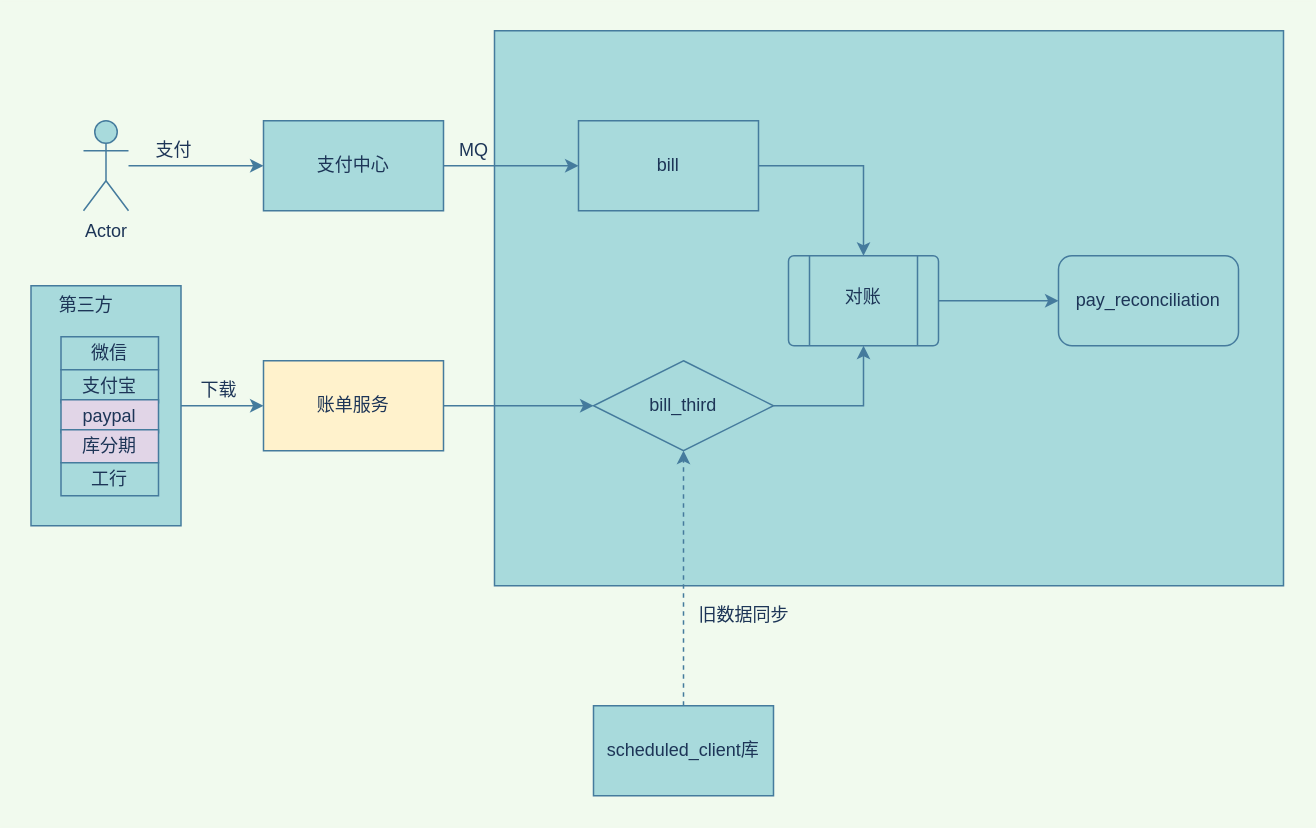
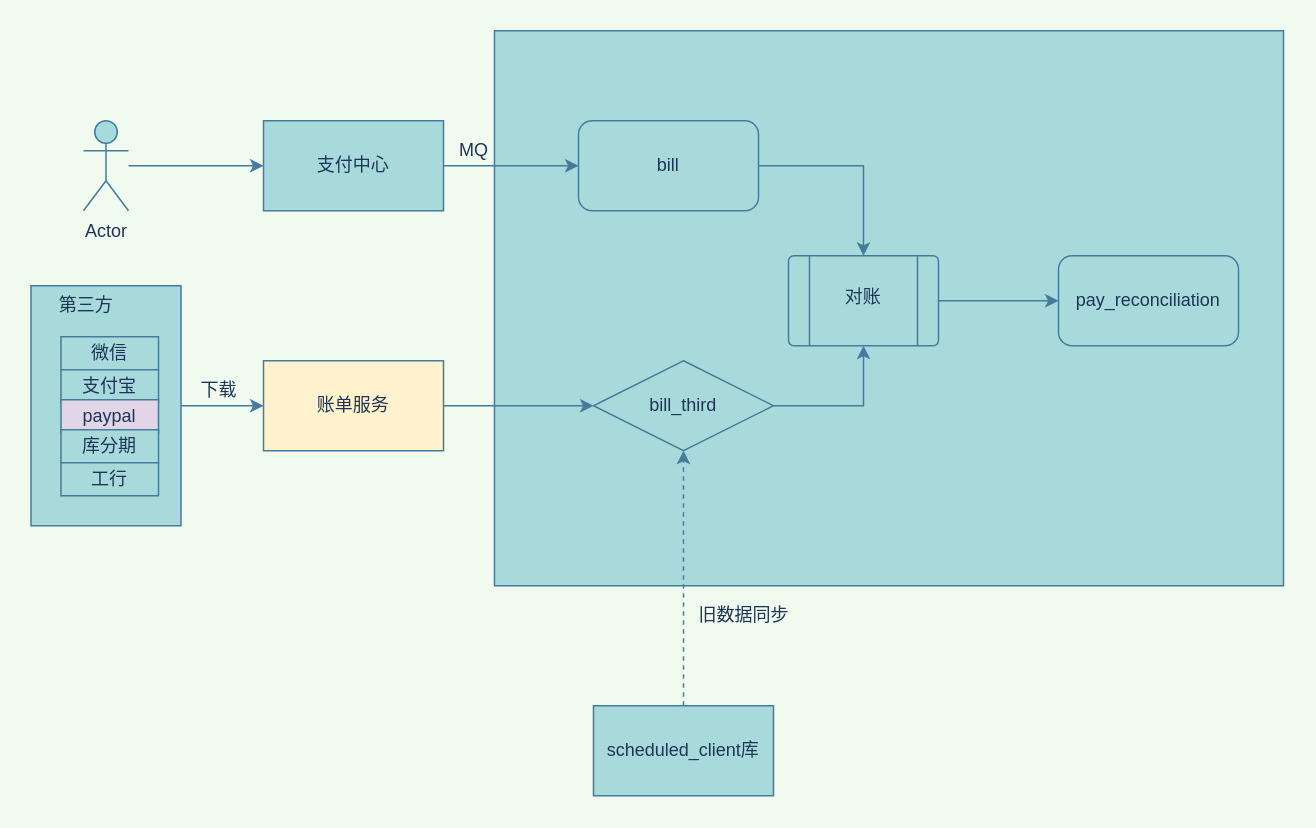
  <mxCell id="0" />
  <mxCell id="1" parent="0" />
  <mxCell id="2" style="edgeStyle=orthogonalEdgeStyle;rounded=0;orthogonalLoop=1;jettySize=auto;html=1;entryX=0;entryY=0.5;entryDx=0;entryDy=0;labelBackgroundColor=#F1FAEE;strokeColor=#457B9D;fontColor=#1D3557;" edge="1" parent="1" source="3" target="8"><mxGeometry relative="1" as="geometry" /></mxCell>
  <mxCell id="3" value="" style="rounded=0;whiteSpace=wrap;html=1;fillColor=#A8DADC;strokeColor=#457B9D;fontColor=#1D3557;" vertex="1" parent="1"><mxGeometry x="20" y="190" width="100" height="160" as="geometry" /></mxCell>
  <mxCell id="4" value="" style="rounded=0;whiteSpace=wrap;html=1;fillColor=#A8DADC;strokeColor=#457B9D;fontColor=#1D3557;" vertex="1" parent="1"><mxGeometry x="329" y="20" width="526" height="370" as="geometry" /></mxCell>
  <mxCell id="5" style="edgeStyle=orthogonalEdgeStyle;rounded=0;orthogonalLoop=1;jettySize=auto;html=1;entryX=0;entryY=0.5;entryDx=0;entryDy=0;labelBackgroundColor=#F1FAEE;strokeColor=#457B9D;fontColor=#1D3557;" edge="1" parent="1" source="6" target="10"><mxGeometry relative="1" as="geometry" /></mxCell>
  <mxCell id="6" value="&lt;span&gt;支付中心&lt;/span&gt;" style="rounded=0;whiteSpace=wrap;html=1;fillColor=#A8DADC;strokeColor=#457B9D;fontColor=#1D3557;" vertex="1" parent="1"><mxGeometry x="175" y="80" width="120" height="60" as="geometry" /></mxCell>
  <mxCell id="7" style="edgeStyle=orthogonalEdgeStyle;rounded=0;orthogonalLoop=1;jettySize=auto;html=1;entryX=0;entryY=0.5;entryDx=0;entryDy=0;labelBackgroundColor=#F1FAEE;strokeColor=#457B9D;fontColor=#1D3557;" edge="1" parent="1" source="8" target="12"><mxGeometry relative="1" as="geometry" /></mxCell>
  <mxCell id="8" value="&lt;span&gt;账单服务&lt;/span&gt;" style="rounded=0;whiteSpace=wrap;html=1;fillColor=#fff2cc;strokeColor=#457B9D;fontColor=#1D3557;" vertex="1" parent="1"><mxGeometry x="175" y="240" width="120" height="60" as="geometry" /></mxCell>
  <mxCell id="9" style="edgeStyle=orthogonalEdgeStyle;rounded=0;orthogonalLoop=1;jettySize=auto;html=1;entryX=0.5;entryY=0;entryDx=0;entryDy=0;labelBackgroundColor=#F1FAEE;strokeColor=#457B9D;fontColor=#1D3557;" edge="1" parent="1" source="10" target="17"><mxGeometry relative="1" as="geometry" /></mxCell>
- <mxCell id="10" value="bill" style="whiteSpace=wrap;html=1;fillColor=#A8DADC;strokeColor=#457B9D;fontColor=#1D3557;rounded=0;" vertex="1" parent="1"><mxGeometry x="385" y="80" width="120" height="60" as="geometry" /></mxCell>
+ <mxCell id="10" value="bill" style="rounded=1;whiteSpace=wrap;html=1;fillColor=#A8DADC;strokeColor=#457B9D;fontColor=#1D3557;" vertex="1" parent="1"><mxGeometry x="385" y="80" width="120" height="60" as="geometry" /></mxCell>
  <mxCell id="11" style="edgeStyle=orthogonalEdgeStyle;rounded=0;orthogonalLoop=1;jettySize=auto;html=1;entryX=0.5;entryY=1;entryDx=0;entryDy=0;labelBackgroundColor=#F1FAEE;strokeColor=#457B9D;fontColor=#1D3557;" edge="1" parent="1" source="12" target="17"><mxGeometry relative="1" as="geometry" /></mxCell>
  <mxCell id="12" value="bill_third" style="rhombus;whiteSpace=wrap;html=1;fillColor=#A8DADC;strokeColor=#457B9D;fontColor=#1D3557;" vertex="1" parent="1"><mxGeometry x="395" y="240" width="120" height="60" as="geometry" /></mxCell>
  <mxCell id="13" style="edgeStyle=orthogonalEdgeStyle;rounded=0;orthogonalLoop=1;jettySize=auto;html=1;labelBackgroundColor=#F1FAEE;strokeColor=#457B9D;fontColor=#1D3557;dashed=1;" edge="1" parent="1" source="14" target="12"><mxGeometry relative="1" as="geometry" /></mxCell>
  <mxCell id="14" value="scheduled_client库" style="rounded=0;whiteSpace=wrap;html=1;fillColor=#A8DADC;strokeColor=#457B9D;fontColor=#1D3557;" vertex="1" parent="1"><mxGeometry x="395" y="470" width="120" height="60" as="geometry" /></mxCell>
  <mxCell id="15" value="pay_reconciliation" style="rounded=1;whiteSpace=wrap;html=1;fillColor=#A8DADC;strokeColor=#457B9D;fontColor=#1D3557;" vertex="1" parent="1"><mxGeometry x="705" y="170" width="120" height="60" as="geometry" /></mxCell>
  <mxCell id="16" style="edgeStyle=orthogonalEdgeStyle;rounded=0;orthogonalLoop=1;jettySize=auto;html=1;labelBackgroundColor=#F1FAEE;strokeColor=#457B9D;fontColor=#1D3557;" edge="1" parent="1" source="17" target="15"><mxGeometry relative="1" as="geometry" /></mxCell>
  <mxCell id="17" value="" style="verticalLabelPosition=bottom;verticalAlign=top;html=1;shape=process;whiteSpace=wrap;rounded=1;size=0.14;arcSize=6;fillColor=#A8DADC;strokeColor=#457B9D;fontColor=#1D3557;" vertex="1" parent="1"><mxGeometry x="525" y="170" width="100" height="60" as="geometry" /></mxCell>
  <mxCell id="18" value="对账" style="text;html=1;strokeColor=none;fillColor=none;align=center;verticalAlign=middle;whiteSpace=wrap;rounded=0;fontColor=#1D3557;" vertex="1" parent="1"><mxGeometry x="555" y="188" width="40" height="20" as="geometry" /></mxCell>
  <mxCell id="19" value="旧数据同步" style="text;html=1;align=center;verticalAlign=middle;resizable=0;points=[];autosize=1;fontColor=#1D3557;" vertex="1" parent="1"><mxGeometry x="455" y="400" width="80" height="20" as="geometry" /></mxCell>
  <mxCell id="20" value="MQ" style="text;html=1;align=center;verticalAlign=middle;resizable=0;points=[];autosize=1;fontColor=#1D3557;" vertex="1" parent="1"><mxGeometry x="300" y="90" width="30" height="20" as="geometry" /></mxCell>
  <mxCell id="21" value="" style="edgeStyle=orthogonalEdgeStyle;rounded=0;orthogonalLoop=1;jettySize=auto;html=1;labelBackgroundColor=#F1FAEE;strokeColor=#457B9D;fontColor=#1D3557;" edge="1" parent="1" source="22" target="6"><mxGeometry relative="1" as="geometry" /></mxCell>
  <mxCell id="22" value="Actor" style="shape=umlActor;verticalLabelPosition=bottom;verticalAlign=top;html=1;outlineConnect=0;fillColor=#A8DADC;strokeColor=#457B9D;fontColor=#1D3557;" vertex="1" parent="1"><mxGeometry x="55" y="80" width="30" height="60" as="geometry" /></mxCell>
- <mxCell id="23" value="支付" style="text;html=1;align=center;verticalAlign=middle;resizable=0;points=[];autosize=1;fontColor=#1D3557;" vertex="1" parent="1"><mxGeometry x="95" y="90" width="40" height="20" as="geometry" /></mxCell>
  <mxCell id="24" value="微信" style="rounded=0;whiteSpace=wrap;html=1;fillColor=#A8DADC;strokeColor=#457B9D;fontColor=#1D3557;" vertex="1" parent="1"><mxGeometry x="40" y="224" width="65" height="22" as="geometry" /></mxCell>
  <mxCell id="25" value="支付宝" style="rounded=0;whiteSpace=wrap;html=1;fillColor=#A8DADC;strokeColor=#457B9D;fontColor=#1D3557;" vertex="1" parent="1"><mxGeometry x="40" y="246" width="65" height="22" as="geometry" /></mxCell>
  <mxCell id="26" value="paypal" style="rounded=0;whiteSpace=wrap;html=1;fillColor=#e1d5e7;strokeColor=#457B9D;fontColor=#1D3557;" vertex="1" parent="1"><mxGeometry x="40" y="266" width="65" height="22" as="geometry" /></mxCell>
- <mxCell id="27" value="库分期" style="rounded=0;whiteSpace=wrap;html=1;fillColor=#e1d5e7;strokeColor=#457B9D;fontColor=#1D3557;" vertex="1" parent="1"><mxGeometry x="40" y="286" width="65" height="22" as="geometry" /></mxCell>
+ <mxCell id="27" value="库分期" style="rounded=0;whiteSpace=wrap;html=1;fillColor=#A8DADC;strokeColor=#457B9D;fontColor=#1D3557;" vertex="1" parent="1"><mxGeometry x="40" y="286" width="65" height="22" as="geometry" /></mxCell>
  <mxCell id="28" value="工行" style="rounded=0;whiteSpace=wrap;html=1;fillColor=#A8DADC;strokeColor=#457B9D;fontColor=#1D3557;" vertex="1" parent="1"><mxGeometry x="40" y="308" width="65" height="22" as="geometry" /></mxCell>
  <mxCell id="29" value="第三方" style="text;html=1;strokeColor=none;fillColor=none;align=center;verticalAlign=middle;whiteSpace=wrap;rounded=0;fontColor=#1D3557;" vertex="1" parent="1"><mxGeometry x="37" y="193" width="40" height="20" as="geometry" /></mxCell>
  <mxCell id="30" value="下载" style="text;html=1;align=center;verticalAlign=middle;resizable=0;points=[];autosize=1;fontColor=#1D3557;" vertex="1" parent="1"><mxGeometry x="125" y="250" width="40" height="20" as="geometry" /></mxCell>
